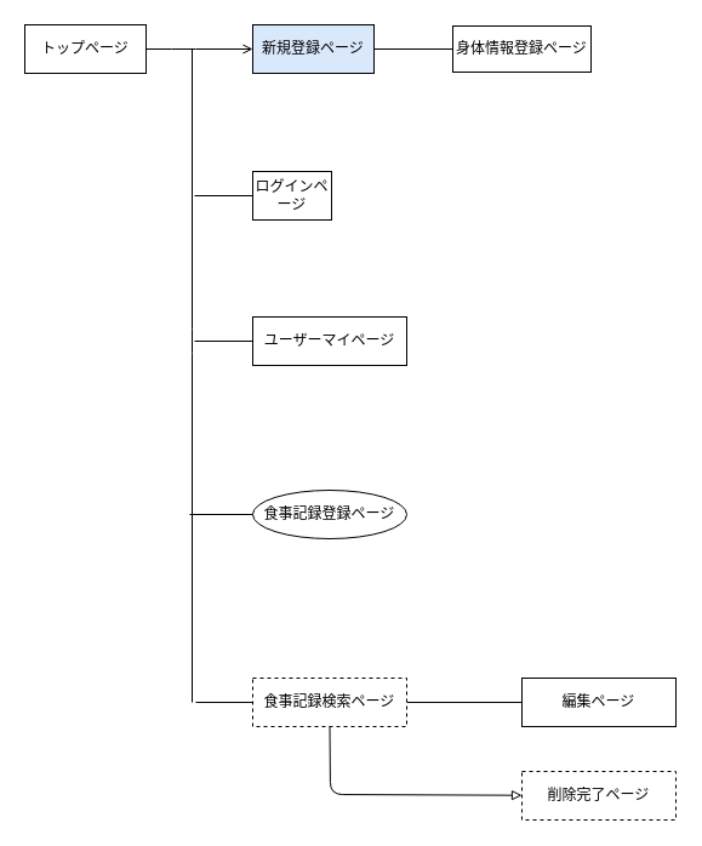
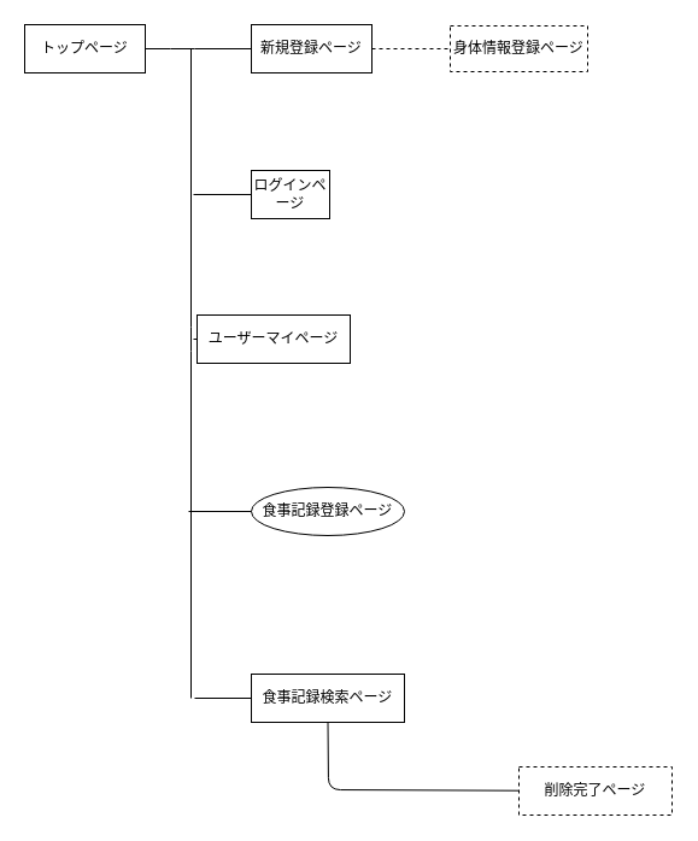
  <mxCell id="0" />
  <mxCell id="1" parent="0" />
- <mxCell id="2" value="" style="edgeStyle=none;html=1;endArrow=open;endFill=0;" parent="1" source="3" target="5" edge="1"><mxGeometry relative="1" as="geometry"><Array as="points"><mxPoint x="151" y="40" /></Array></mxGeometry></mxCell>
+ <mxCell id="2" value="" style="edgeStyle=none;html=1;endArrow=none;endFill=0;" parent="1" source="3" target="5" edge="1"><mxGeometry relative="1" as="geometry"><Array as="points"><mxPoint x="151" y="40" /></Array></mxGeometry></mxCell>
  <mxCell id="3" value="トップページ" style="whiteSpace=wrap;html=1;align=center;" parent="1" vertex="1"><mxGeometry x="20" y="20" width="100" height="40" as="geometry" /></mxCell>
- <mxCell id="4" value="" style="edgeStyle=none;html=1;endArrow=none;endFill=0;" parent="1" source="5" target="19" edge="1"><mxGeometry relative="1" as="geometry" /></mxCell>
- <mxCell id="5" value="新規登録ページ" style="whiteSpace=wrap;html=1;align=center;fillColor=#dae8fc;" parent="1" vertex="1"><mxGeometry x="208" y="20" width="100" height="40" as="geometry" /></mxCell>
+ <mxCell id="4" value="" style="edgeStyle=none;html=1;endArrow=none;endFill=0;dashed=1;" parent="1" source="5" target="19" edge="1"><mxGeometry relative="1" as="geometry" /></mxCell>
+ <mxCell id="5" value="新規登録ページ" style="whiteSpace=wrap;html=1;align=center;" parent="1" vertex="1"><mxGeometry x="208" y="20" width="100" height="40" as="geometry" /></mxCell>
  <mxCell id="6" value="" style="edgeStyle=none;html=1;endArrow=none;endFill=0;entryX=0;entryY=0.5;entryDx=0;entryDy=0;" parent="1" target="11" edge="1"><mxGeometry relative="1" as="geometry"><mxPoint x="161" y="579" as="sourcePoint" /><Array as="points" /></mxGeometry></mxCell>
  <mxCell id="7" value="ログインページ" style="whiteSpace=wrap;html=1;align=center;" parent="1" vertex="1"><mxGeometry x="208" y="141" width="65" height="40" as="geometry" /></mxCell>
- <mxCell id="8" value="ユーザーマイページ" style="whiteSpace=wrap;html=1;align=center;" parent="1" vertex="1"><mxGeometry x="208" y="261" width="127" height="40" as="geometry" /></mxCell>
- <mxCell id="9" value="" style="edgeStyle=none;html=1;endArrow=none;endFill=0;exitX=1;exitY=0.5;exitDx=0;exitDy=0;" parent="1" source="11" target="16" edge="1"><mxGeometry relative="1" as="geometry" /></mxCell>
+ <mxCell id="8" value="ユーザーマイページ" style="whiteSpace=wrap;html=1;align=center;" parent="1" vertex="1"><mxGeometry x="163" y="261" width="127" height="40" as="geometry" /></mxCell>
  <mxCell id="10" value="食事記録登録ページ" style="ellipse;whiteSpace=wrap;html=1;align=center;" parent="1" vertex="1"><mxGeometry x="208" y="404" width="127" height="40" as="geometry" /></mxCell>
- <mxCell id="11" value="食事記録検索ページ" style="whiteSpace=wrap;html=1;align=center;dashed=1;" parent="1" vertex="1"><mxGeometry x="208" y="559" width="127" height="40" as="geometry" /></mxCell>
+ <mxCell id="11" value="食事記録検索ページ" style="whiteSpace=wrap;html=1;align=center;" parent="1" vertex="1"><mxGeometry x="208" y="559" width="127" height="40" as="geometry" /></mxCell>
  <mxCell id="12" value="" style="endArrow=none;html=1;entryX=0;entryY=0.5;entryDx=0;entryDy=0;" parent="1" target="10" edge="1"><mxGeometry width="50" height="50" relative="1" as="geometry"><mxPoint x="156" y="424" as="sourcePoint" /><mxPoint x="477" y="280" as="targetPoint" /><Array as="points" /></mxGeometry></mxCell>
  <mxCell id="13" value="" style="endArrow=none;html=1;entryX=0;entryY=0.5;entryDx=0;entryDy=0;" parent="1" target="7" edge="1"><mxGeometry width="50" height="50" relative="1" as="geometry"><mxPoint x="160" y="161" as="sourcePoint" /><mxPoint x="129" y="128" as="targetPoint" /></mxGeometry></mxCell>
  <mxCell id="14" value="" style="endArrow=none;html=1;" parent="1" edge="1"><mxGeometry width="50" height="50" relative="1" as="geometry"><mxPoint x="158" y="579" as="sourcePoint" /><mxPoint x="158" y="40" as="targetPoint" /><Array as="points"><mxPoint x="158" y="281" /></Array></mxGeometry></mxCell>
- <mxCell id="15" value="" style="edgeStyle=none;html=1;endArrow=block;endFill=0;exitX=0.5;exitY=1;exitDx=0;exitDy=0;" parent="1" source="11" target="17" edge="1"><mxGeometry relative="1" as="geometry"><mxPoint x="290" y="653" as="sourcePoint" /><Array as="points"><mxPoint x="272" y="655" /></Array></mxGeometry></mxCell>
- <mxCell id="16" value="編集ページ" style="whiteSpace=wrap;html=1;align=center;" parent="1" vertex="1"><mxGeometry x="430" y="559" width="127" height="40" as="geometry" /></mxCell>
+ <mxCell id="15" value="" style="edgeStyle=none;html=1;endArrow=none;endFill=0;exitX=0.5;exitY=1;exitDx=0;exitDy=0;" parent="1" source="11" target="17" edge="1"><mxGeometry relative="1" as="geometry"><mxPoint x="290" y="653" as="sourcePoint" /><Array as="points"><mxPoint x="272" y="655" /></Array></mxGeometry></mxCell>
  <mxCell id="17" value="削除完了ページ" style="whiteSpace=wrap;html=1;align=center;dashed=1;" parent="1" vertex="1"><mxGeometry x="430" y="636" width="127" height="40" as="geometry" /></mxCell>
  <mxCell id="18" value="" style="edgeStyle=none;html=1;endArrow=none;endFill=0;entryX=0;entryY=0.5;entryDx=0;entryDy=0;" parent="1" target="8" edge="1"><mxGeometry relative="1" as="geometry"><mxPoint x="160" y="281" as="sourcePoint" /><mxPoint x="433.5" y="518" as="targetPoint" /><Array as="points" /></mxGeometry></mxCell>
- <mxCell id="19" value="身体情報登録ページ" style="whiteSpace=wrap;html=1;" parent="1" vertex="1"><mxGeometry x="373" y="21" width="114" height="38" as="geometry" /></mxCell>
+ <mxCell id="19" value="身体情報登録ページ" style="whiteSpace=wrap;html=1;dashed=1;" parent="1" vertex="1"><mxGeometry x="373" y="21" width="114" height="38" as="geometry" /></mxCell>
